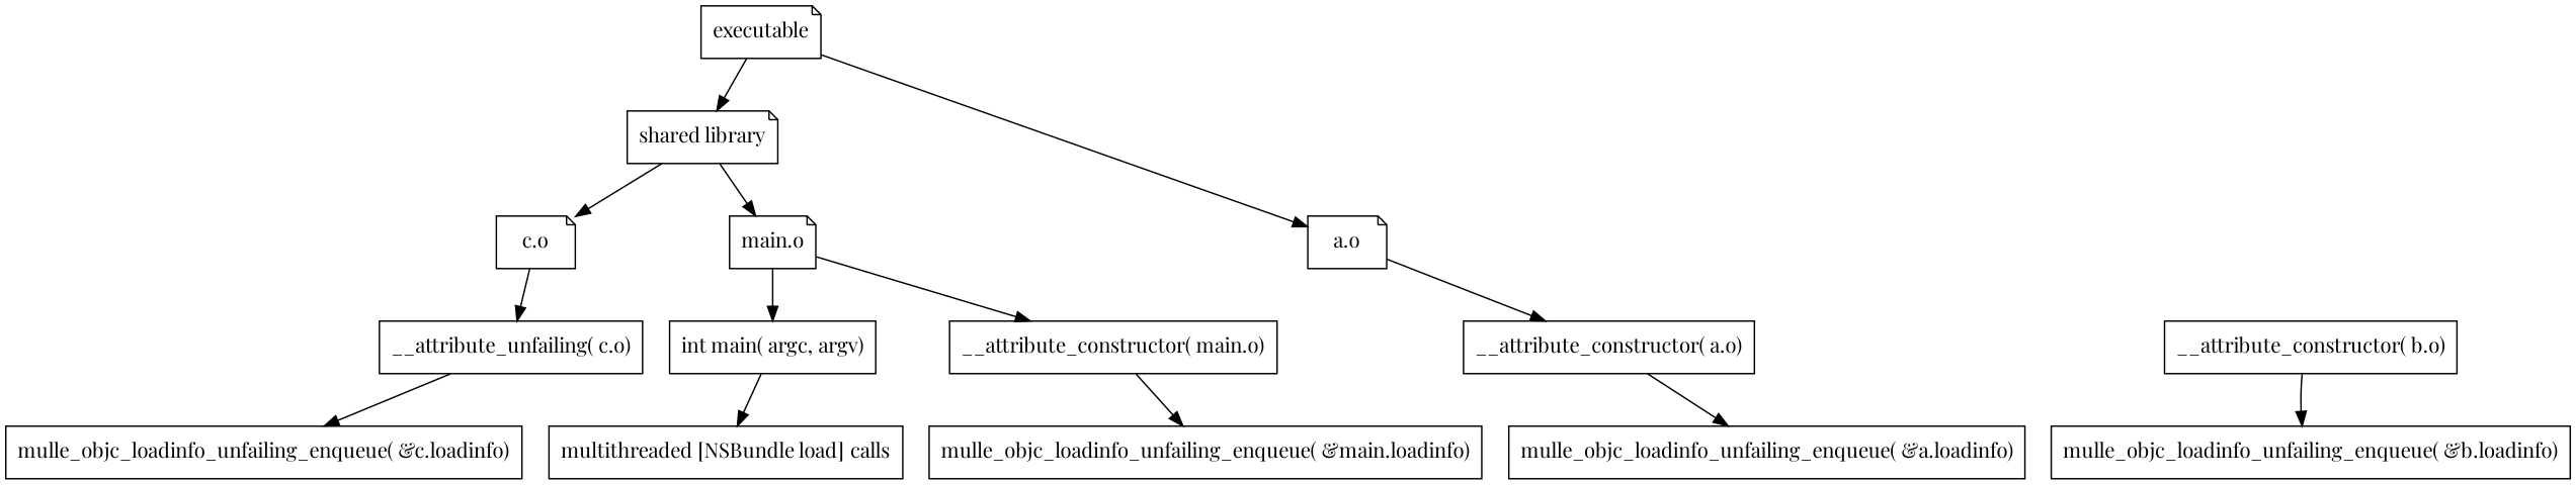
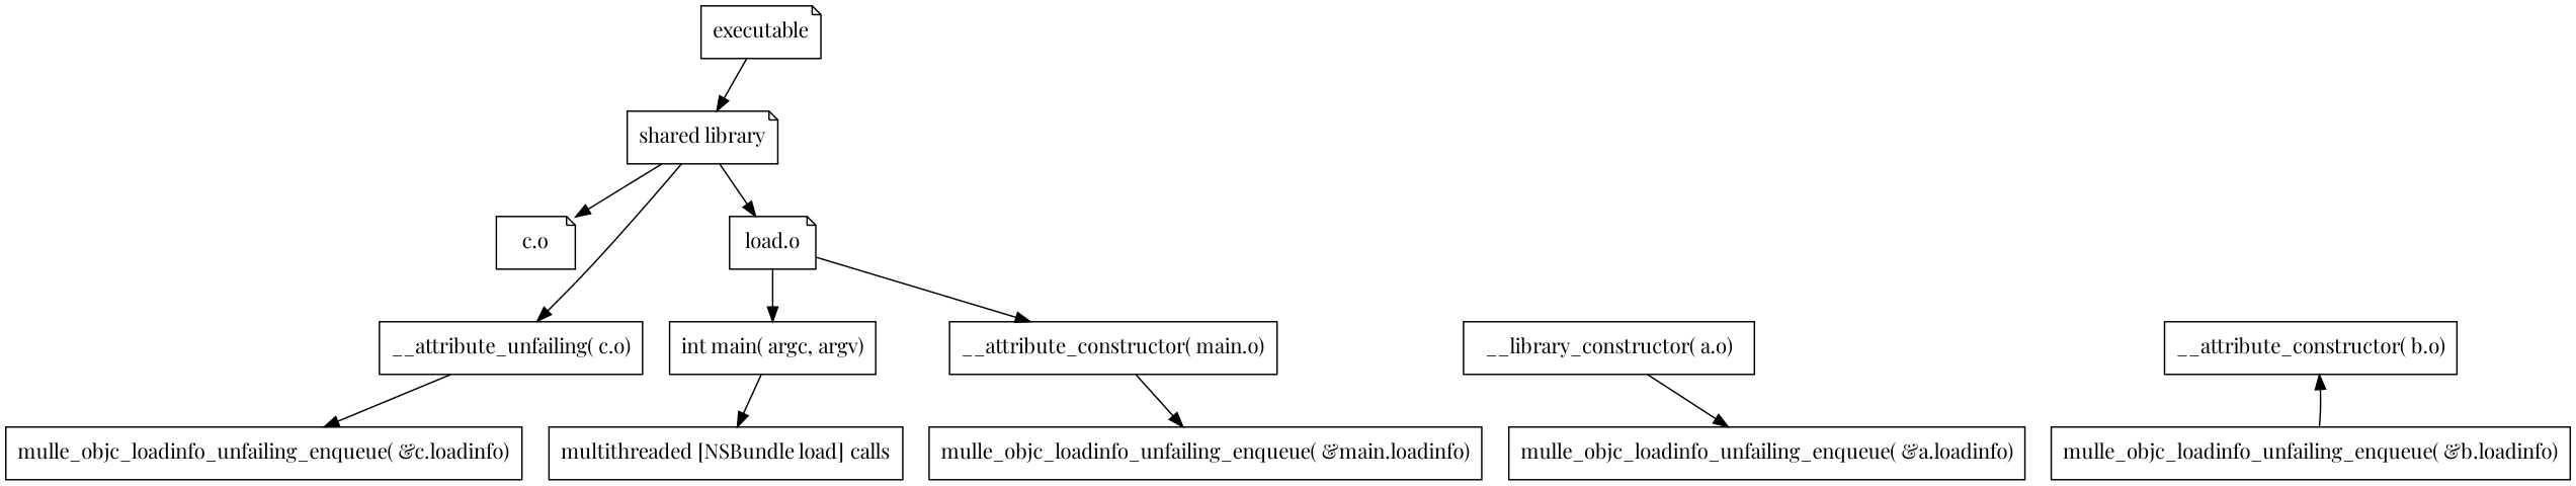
  digraph {
    fontname="Playfair Display"
    rankdir=TB
    node [fontname="Playfair Display" shape=box]
    edge [fontname="Playfair Display"]
    executable [shape=note]
    "shared library" [shape=note]
-   "a.o" [shape=note]
    "c.o" [shape=note]
-   "main.o" [shape=note]
-   "__attribute_constructor( a.o)"
+   "main.o" [shape=note label="load.o"]
+   "__attribute_constructor( a.o)" [label="__library_constructor( a.o)"]
    "__attribute_constructor( b.o)"
    n8 [label="__attribute_unfailing( c.o)"]
    "int main( argc, argv)"
    "__attribute_constructor( main.o)"
    "mulle_objc_loadinfo_unfailing_enqueue( &a.loadinfo)"
    "mulle_objc_loadinfo_unfailing_enqueue( &b.loadinfo)"
    "mulle_objc_loadinfo_unfailing_enqueue( &c.loadinfo)"
    "multithreaded [NSBundle load] calls"
    "mulle_objc_loadinfo_unfailing_enqueue( &main.loadinfo)"
    subgraph sub_1 {
      rank=same
      executable
    }
    subgraph sub_2 {
      rank=same
      "shared library"
    }
    subgraph sub_3 {
      rank=same
-     "a.o"
      "c.o"
      "main.o"
    }
    subgraph sub_4 {
      rank=same
      "__attribute_constructor( a.o)"
      "__attribute_constructor( b.o)"
      n8
    }
    subgraph sub_5 {
      rank=same
      "int main( argc, argv)"
    }
    executable -> "shared library"
-   executable -> "a.o"
    "shared library" -> "c.o"
    "shared library" -> "main.o"
-   "a.o" -> "__attribute_constructor( a.o)"
-   "c.o" -> n8
+   "shared library" -> n8
    "main.o" -> "int main( argc, argv)"
    "main.o" -> "__attribute_constructor( main.o)"
    "__attribute_constructor( a.o)" -> "mulle_objc_loadinfo_unfailing_enqueue( &a.loadinfo)"
-   "__attribute_constructor( b.o)" -> "mulle_objc_loadinfo_unfailing_enqueue( &b.loadinfo)"
+   "mulle_objc_loadinfo_unfailing_enqueue( &b.loadinfo)" -> "__attribute_constructor( b.o)"
    n8 -> "mulle_objc_loadinfo_unfailing_enqueue( &c.loadinfo)"
    "int main( argc, argv)" -> "multithreaded [NSBundle load] calls"
    "__attribute_constructor( main.o)" -> "mulle_objc_loadinfo_unfailing_enqueue( &main.loadinfo)"
  }
